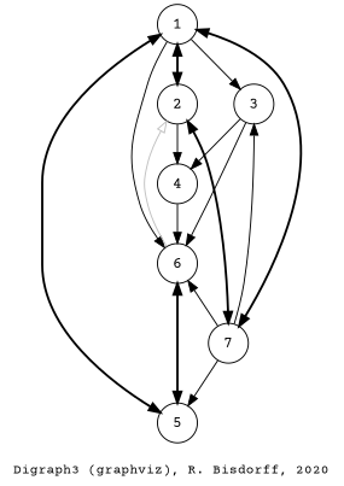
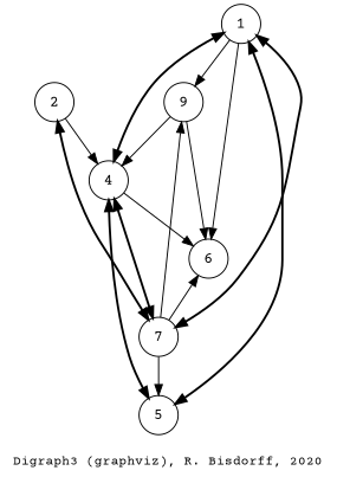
  digraph {
    fontname="Courier Prime"
    fontsize=12
    label="\nDigraph3 (graphviz), R. Bisdorff, 2020"
    node [fontname="Courier Prime" shape=circle]
    edge [color=black dir=forward fontname="Courier Prime"]
    n1 [label=1]
-   n2 [label=3]
+   n2 [label=9]
    n3 [label=4]
    n4 [label=5]
    n5 [label=6]
    n6 [label=7]
    n7 [label=2]
    n1 -> n2
-   n1 -> n7 [arrowhead=normal arrowtail=normal dir=both style="setlinewidth(2)"]
+   n1 -> n3 [arrowhead=normal arrowtail=normal dir=both style="setlinewidth(2)"]
    n1 -> n4 [arrowhead=normal arrowtail=normal dir=both style="setlinewidth(2)"]
    n1 -> n5
    n1 -> n6 [arrowhead=normal arrowtail=normal dir=both style="setlinewidth(2)"]
    n2 -> n3
    n2 -> n5
    n2 -> n6 [dir=back]
-   n5 -> n4 [arrowhead=normal arrowtail=normal dir=both style="setlinewidth(2)"]
+   n3 -> n4 [arrowhead=normal arrowtail=normal dir=both style="setlinewidth(2)"]
    n3 -> n5
+   n3 -> n6 [arrowhead=normal arrowtail=normal dir=both style="setlinewidth(2)"]
    n5 -> n6 [dir=back]
    n6 -> n4
    n7 -> n3
-   n7 -> n5 [arrowtail=empty color=grey dir=back]
    n7 -> n6 [arrowhead=normal arrowtail=normal dir=both style="setlinewidth(2)"]
  }
